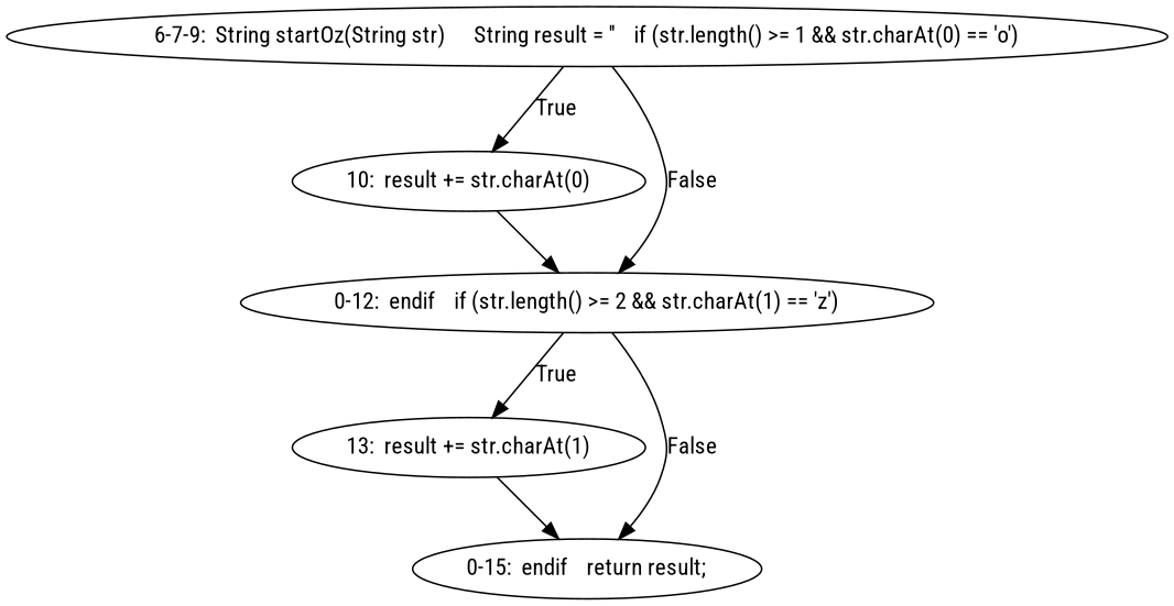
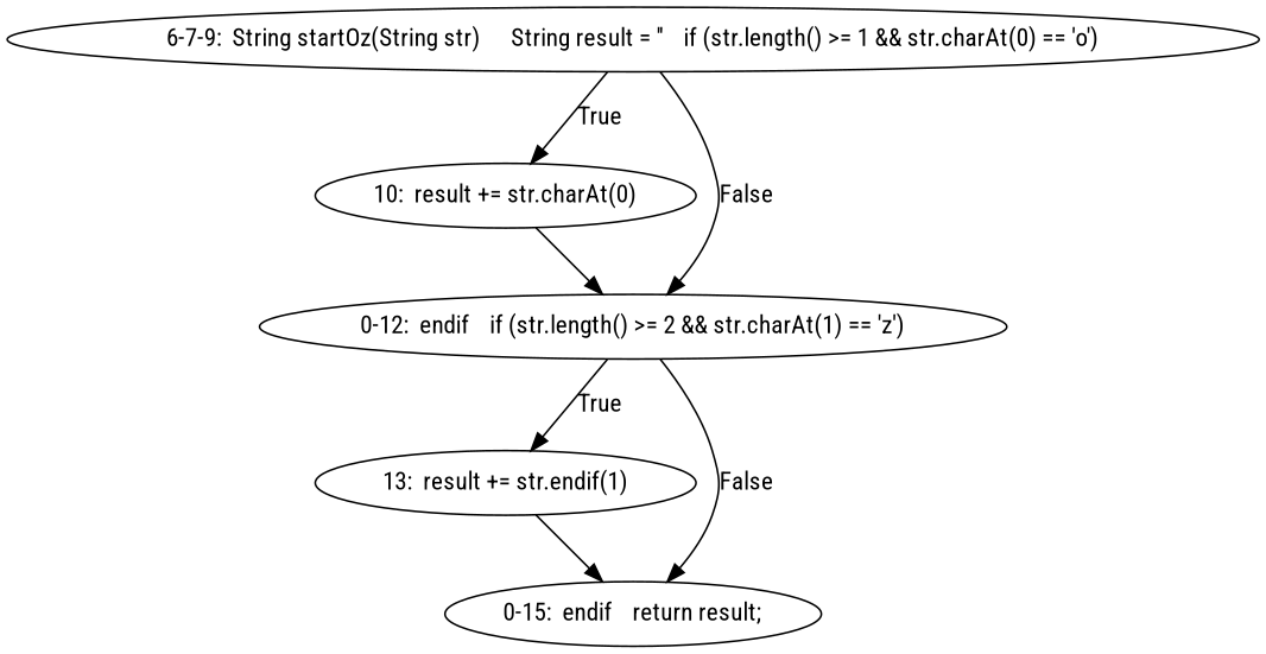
  digraph {
    fontname="Roboto Condensed"
    node [fontname="Roboto Condensed"]
    edge [fontname="Roboto Condensed"]
    n1 [label="6-7-9:  String startOz(String str)	String result = ''	if (str.length() >= 1 && str.charAt(0) == 'o')"]
    n2 [label="10:  result += str.charAt(0)"]
    n3 [label="0-12:  endif	if (str.length() >= 2 && str.charAt(1) == 'z')"]
-   n4 [label="13:  result += str.charAt(1)"]
+   n4 [label="13:  result += str.endif(1)"]
    n5 [label="0-15:  endif	return result;"]
    n1 -> n2 [label=True]
    n1 -> n3 [label=False]
    n2 -> n3
    n3 -> n4 [label=True]
    n3 -> n5 [label=False]
    n4 -> n5
  }
